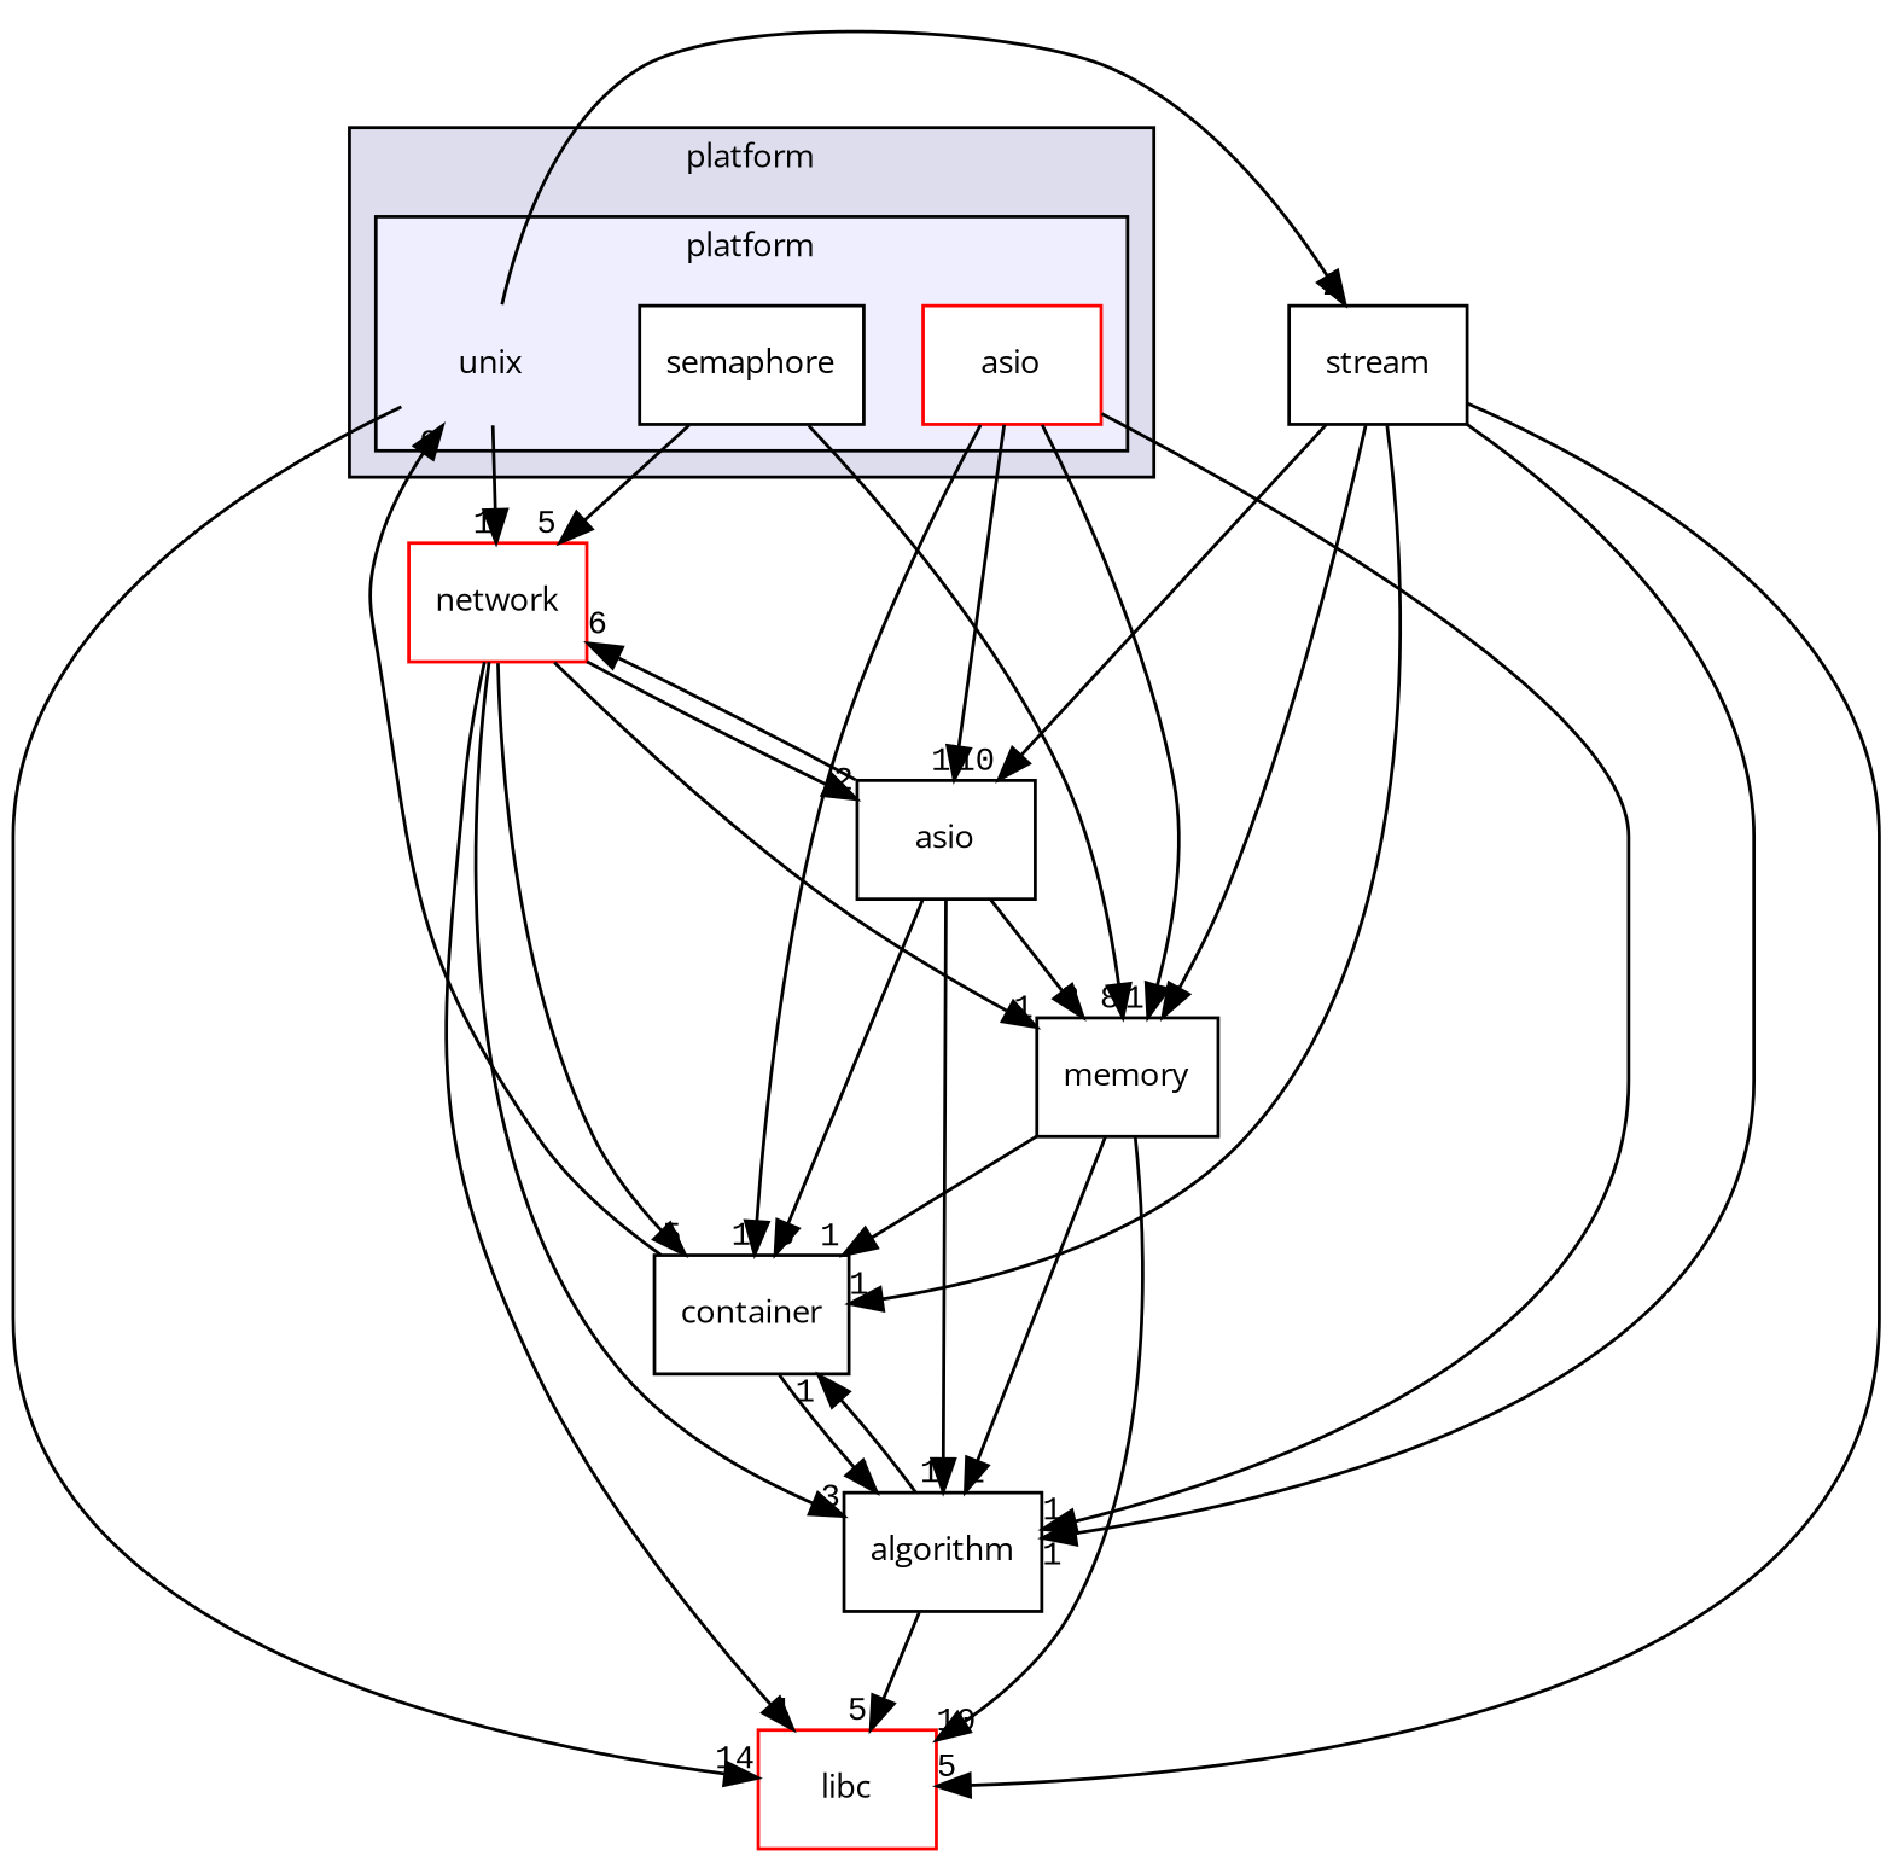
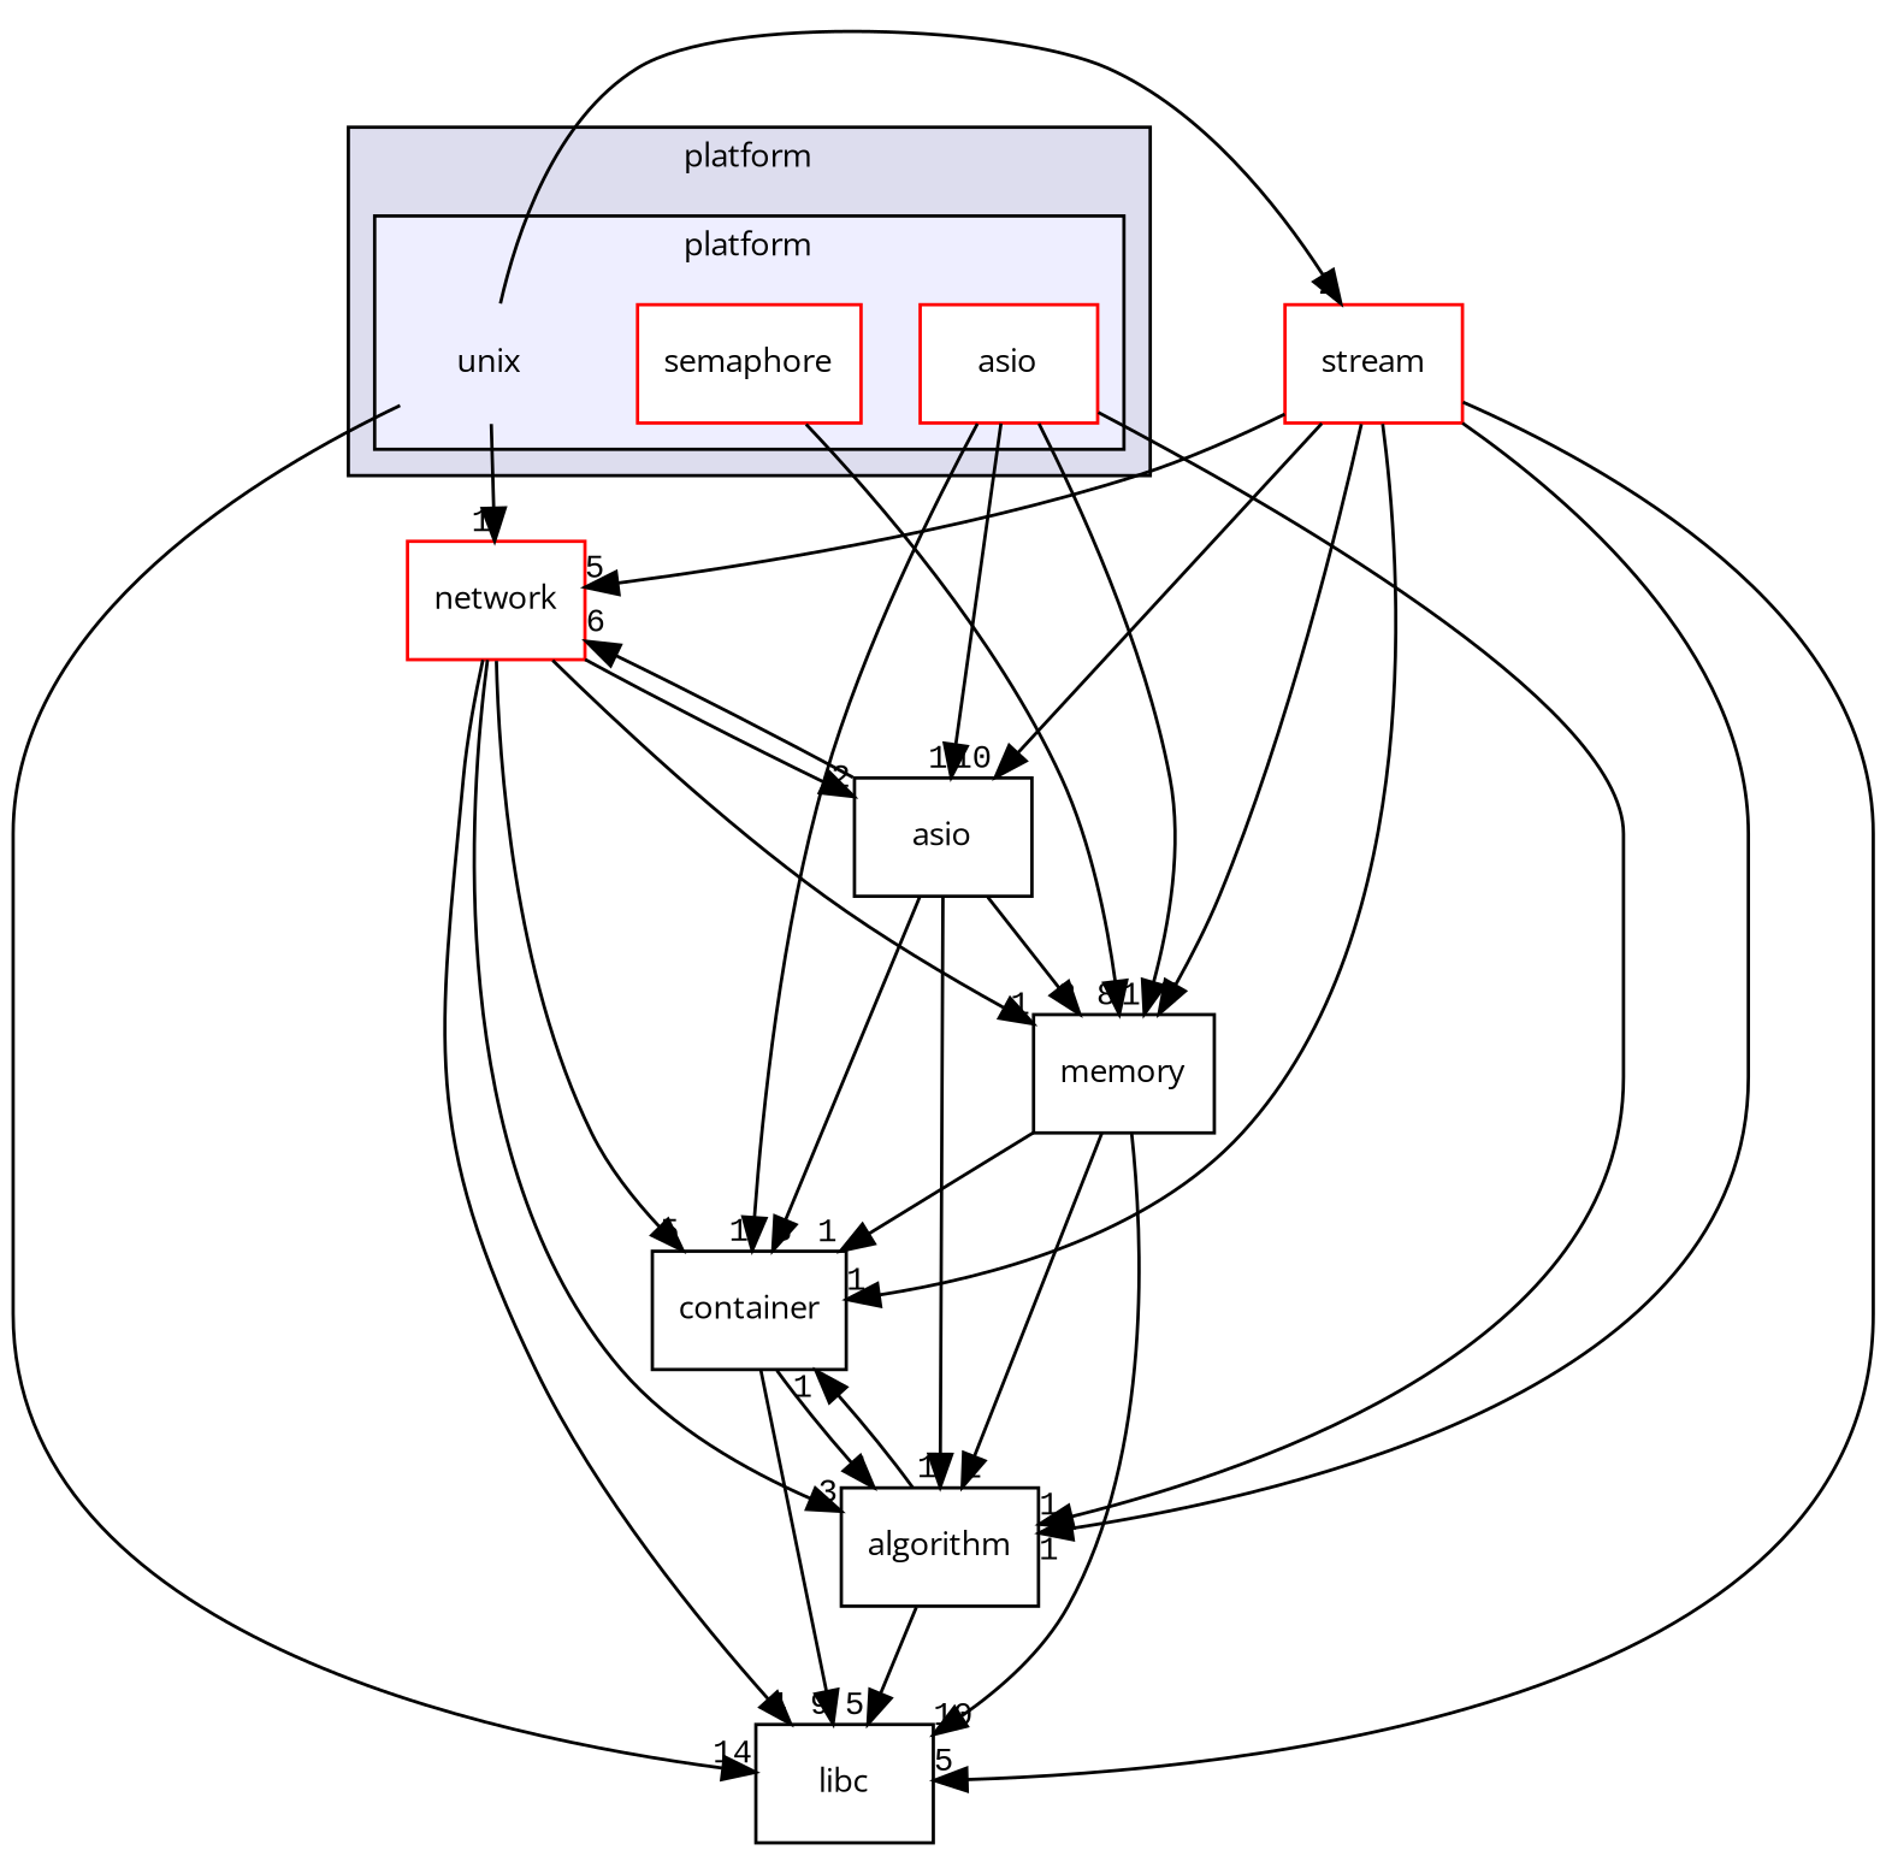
  digraph {
    compound=true
    fontname="Open Sans"
    node [fontname="Open Sans" fontsize=10 shape=box]
    edge [fontname="Open Sans" headlabel=1 labeldistance=1.5 labelfontname=CourierNew labelfontsize=10]
    n1 [label=unix shape=plaintext]
    n2 [color=red fillcolor=white label=asio style=filled]
-   n3 [color=black fillcolor=white label=semaphore style=filled]
-   n4 [color=black fillcolor=white label=stream style=filled]
-   n5 [color=red fillcolor=white label=libc style=filled]
+   n3 [color=red fillcolor=white label=semaphore style=filled]
+   n4 [color=red fillcolor=white label=stream style=filled]
+   n5 [color=black fillcolor=white label=libc style=filled]
    n6 [color=red fillcolor=white label=network style=filled]
    n7 [label=memory]
    n8 [label=container]
    n9 [label=asio]
    n10 [label=algorithm]
    subgraph cluster_1 {
      bgcolor="#ddddee"
      fontsize=10
      label=platform
      pencolor=black
      subgraph cluster_2 {
        bgcolor="#eeeeff"
        fontsize=10
        label=platform
        pencolor=black
        n1
        n2
        n3
      }
    }
    n1 -> n4 [headlabel=2]
    n1 -> n5 [headlabel=14]
    n1 -> n6
    n2 -> n7
    n2 -> n8
    n2 -> n9
    n2 -> n10
    n3 -> n7 [headlabel=8]
    n4 -> n5 [headlabel=5]
-   n3 -> n6 [headlabel=5]
+   n4 -> n6 [headlabel=5]
    n4 -> n7 [headlabel=5]
    n4 -> n8
    n4 -> n9 [headlabel=10]
    n4 -> n10
    n6 -> n5 [headlabel=4]
    n6 -> n7
    n6 -> n8 [headlabel=5]
    n6 -> n9 [headlabel=2]
    n6 -> n10 [headlabel=3]
    n7 -> n5 [headlabel=10]
    n7 -> n8
    n7 -> n10
-   n8 -> n1 [headlabel=9]
+   n8 -> n5 [headlabel=9]
    n8 -> n10
    n9 -> n6 [headlabel=6]
    n9 -> n7 [headlabel=3]
    n9 -> n8 [headlabel=3]
    n9 -> n10
    n10 -> n5 [headlabel=5]
    n10 -> n8
  }
